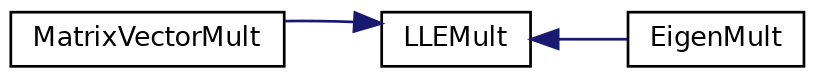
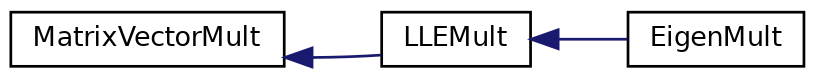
  digraph {
    rankdir=LR
    node [color=black fillcolor=white fontname=Helvetica fontsize=10 shape=record style=filled]
    edge [color=midnightblue dir=back fontname=Helvetica fontsize=10 labelfontname=Helvetica labelfontsize=10 style=solid]
    n1 [height=0.2 label=MatrixVectorMult width=0.4]
    n2 [height=0.2 label=LLEMult width=0.4]
    n3 [height=0.2 label=EigenMult width=0.4]
-   n2 -> n1
+   n1 -> n2
    n2 -> n3
  }
